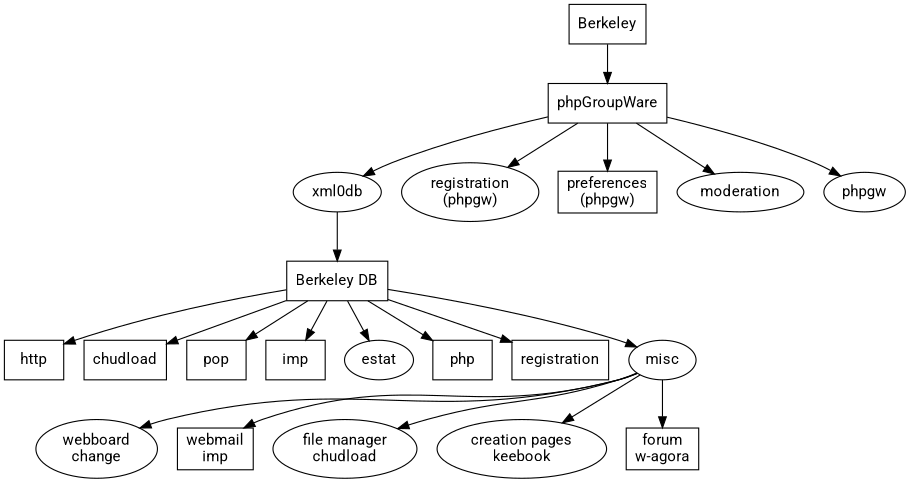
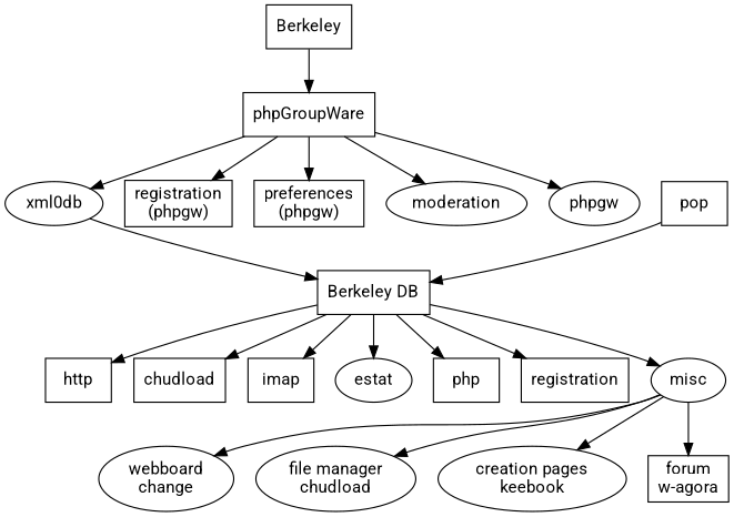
  digraph {
    fontname=Roboto
    node [fontname=Roboto shape=box]
    edge [fontname=Roboto]
    n1 [label=Berkeley]
    phpGroupWare
    n3 [label=xml0db shape=""]
-   "registration\n(phpgw)" [shape=ellipse]
+   "registration\n(phpgw)"
    "preferences\n(phpgw)"
    moderation [shape=""]
    n7 [label=phpgw shape=""]
    "Berkeley DB"
    http
    n10 [label=chudload]
    pop
-   imap [label=imp]
+   imap
    estat [shape=""]
    php
    n15 [label=registration]
    misc [shape=""]
    "webboard\nchange" [shape=""]
-   "webmail\nimp"
    "file manager\nchudload" [shape=""]
    "creation pages\nkeebook" [shape=""]
    "forum\nw-agora"
    n1 -> phpGroupWare [weight=100]
    phpGroupWare -> n3
    phpGroupWare -> "registration\n(phpgw)"
    phpGroupWare -> "preferences\n(phpgw)"
    phpGroupWare -> moderation
    phpGroupWare -> n7
    n3 -> "Berkeley DB"
    "Berkeley DB" -> http
    "Berkeley DB" -> n10
-   "Berkeley DB" -> pop
+   pop -> "Berkeley DB"
    "Berkeley DB" -> imap
    "Berkeley DB" -> estat
    "Berkeley DB" -> php
    "Berkeley DB" -> n15
    "Berkeley DB" -> misc
    misc -> "webboard\nchange"
-   misc -> "webmail\nimp"
    misc -> "file manager\nchudload"
    misc -> "creation pages\nkeebook"
    misc -> "forum\nw-agora" [weight=100]
  }
